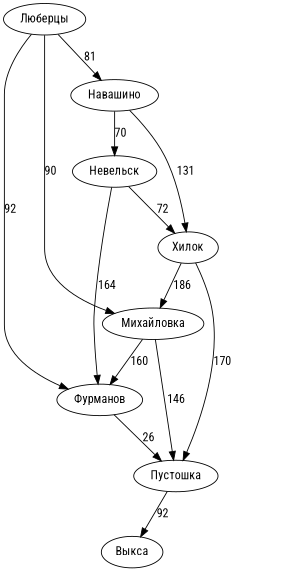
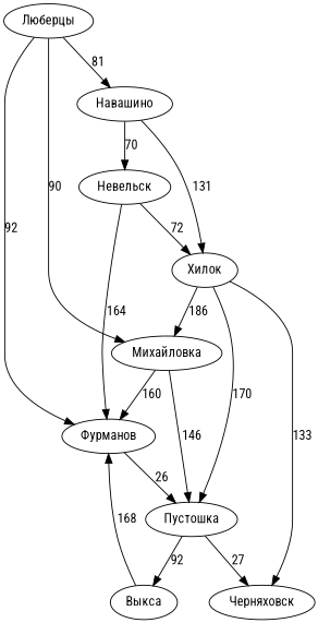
  digraph {
    fontname="Roboto Condensed"
    node [fontname="Roboto Condensed"]
    edge [fontname="Roboto Condensed"]
    "Невельск"
    "Хилок"
    "Фурманов"
+   "Черняховск"
    "Михайловка"
    "Пустошка"
    "Люберцы"
    "Навашино"
    "Выкса"
    "Невельск" -> "Хилок" [label=72]
    "Невельск" -> "Фурманов" [label=164]
+   "Хилок" -> "Черняховск" [label=133]
    "Хилок" -> "Михайловка" [label=186]
    "Хилок" -> "Пустошка" [label=170]
    "Фурманов" -> "Пустошка" [label=26]
    "Михайловка" -> "Фурманов" [label=160]
    "Михайловка" -> "Пустошка" [label=146]
+   "Пустошка" -> "Черняховск" [label=27]
    "Пустошка" -> "Выкса" [label=92]
    "Люберцы" -> "Фурманов" [label=92]
    "Люберцы" -> "Михайловка" [label=90]
    "Люберцы" -> "Навашино" [label=81]
    "Навашино" -> "Невельск" [label=70]
    "Навашино" -> "Хилок" [label=131]
+   "Выкса" -> "Фурманов" [label=168]
  }
